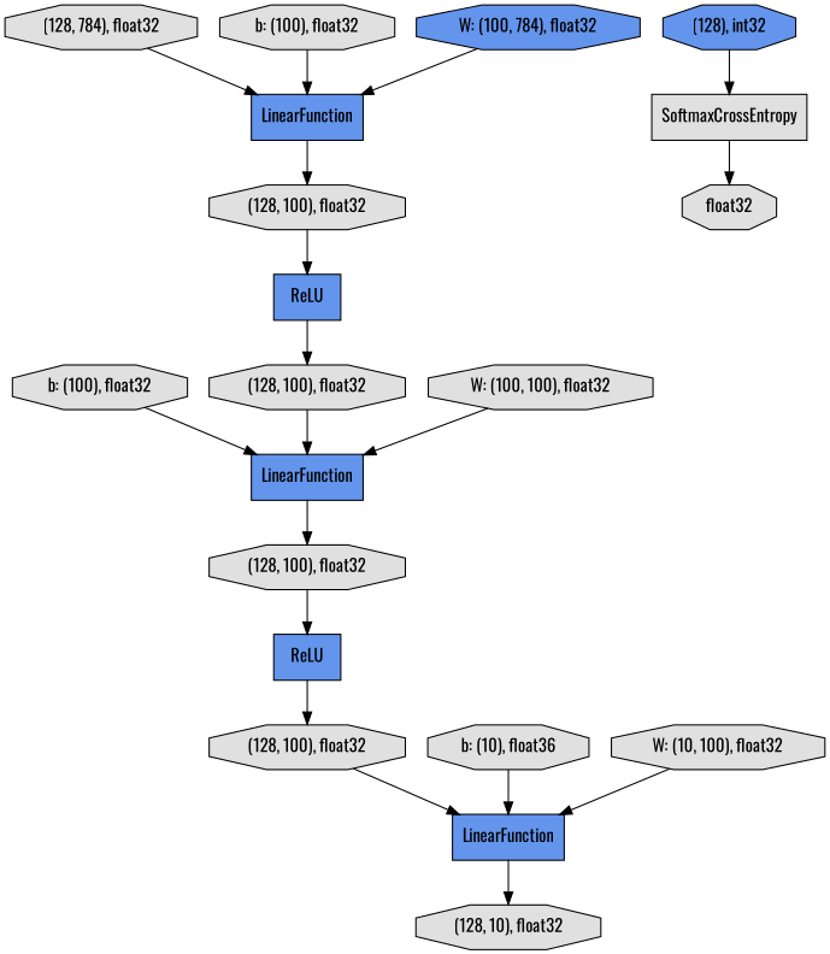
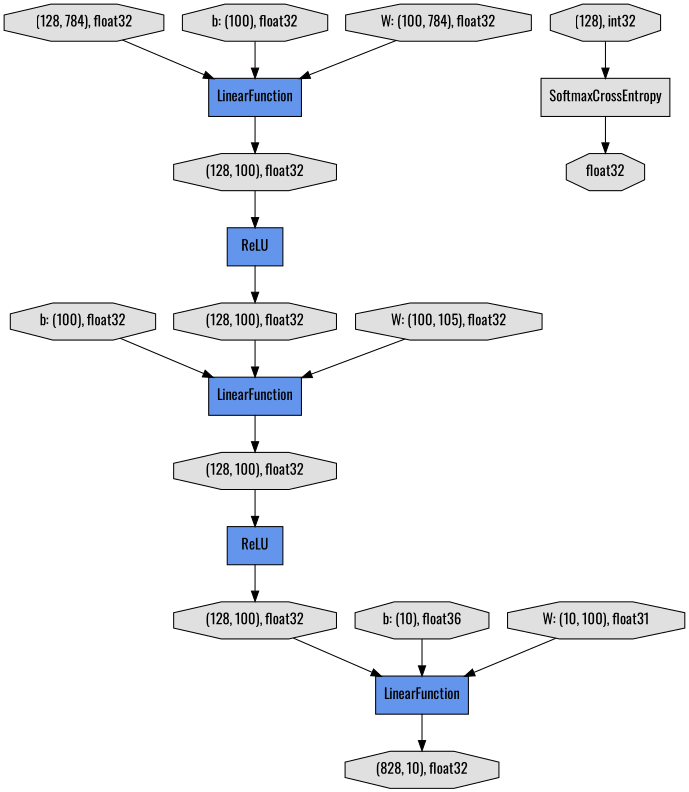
  digraph {
    fontname=Oswald
    rankdir=TB
    node [fillcolor="#E0E0E0" fontname=Oswald shape=octagon style=filled]
    edge [fontname=Oswald]
-   n1 [label="(128, 10), float32"]
+   n1 [label="(828, 10), float32"]
    n2 [label=SoftmaxCrossEntropy shape=record]
    n3 [label=float32]
    n4 [fillcolor="#6495ED" label=LinearFunction shape=record]
    n5 [label="(128, 100), float32"]
    n6 [fillcolor="#6495ED" label=ReLU shape=record]
    n7 [label="(128, 100), float32"]
    n8 [label="b: (100), float32"]
    n9 [label="(128, 100), float32"]
    n10 [fillcolor="#6495ED" label=ReLU shape=record]
    n11 [label="(128, 100), float32"]
    n12 [fillcolor="#6495ED" label=LinearFunction shape=record]
    n13 [label="(128, 784), float32"]
    n14 [fillcolor="#6495ED" label=LinearFunction shape=record]
-   n15 [label="W: (100, 100), float32"]
+   n15 [label="W: (100, 105), float32"]
    n16 [label="b: (100), float32"]
-   n17 [fillcolor="#6495ED" label="(128), int32"]
-   n18 [fillcolor="#6495ED" label="W: (100, 784), float32"]
+   n17 [label="(128), int32"]
+   n18 [label="W: (100, 784), float32"]
    n19 [label="b: (10), float36"]
-   n20 [label="W: (10, 100), float32"]
+   n20 [label="W: (10, 100), float31"]
    n2 -> n3
    n4 -> n5
    n5 -> n6
    n6 -> n7
    n7 -> n14
    n8 -> n4
    n9 -> n10
    n10 -> n11
    n11 -> n4
    n12 -> n9
    n13 -> n12
    n14 -> n1
    n15 -> n4
    n16 -> n12
    n17 -> n2
    n18 -> n12
    n19 -> n14
    n20 -> n14
  }
